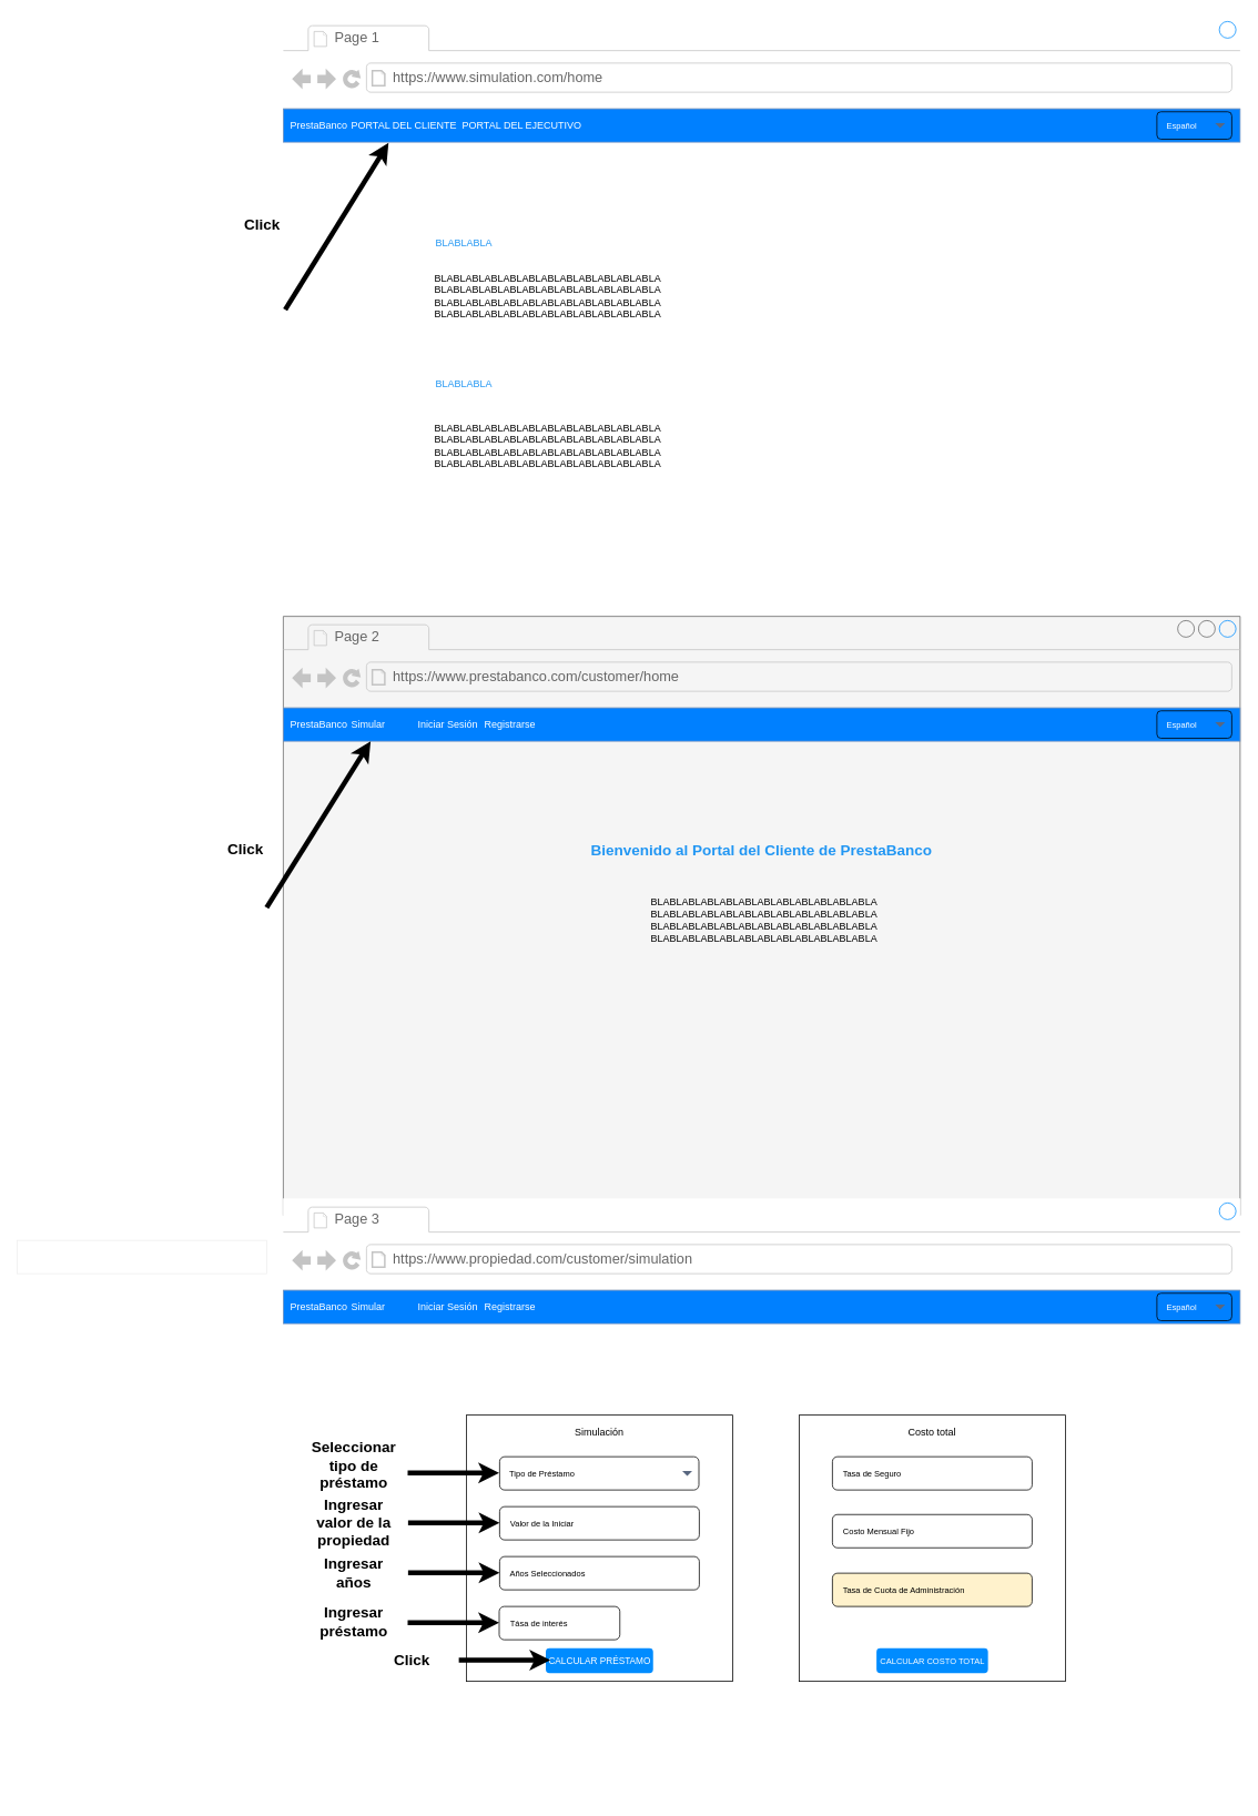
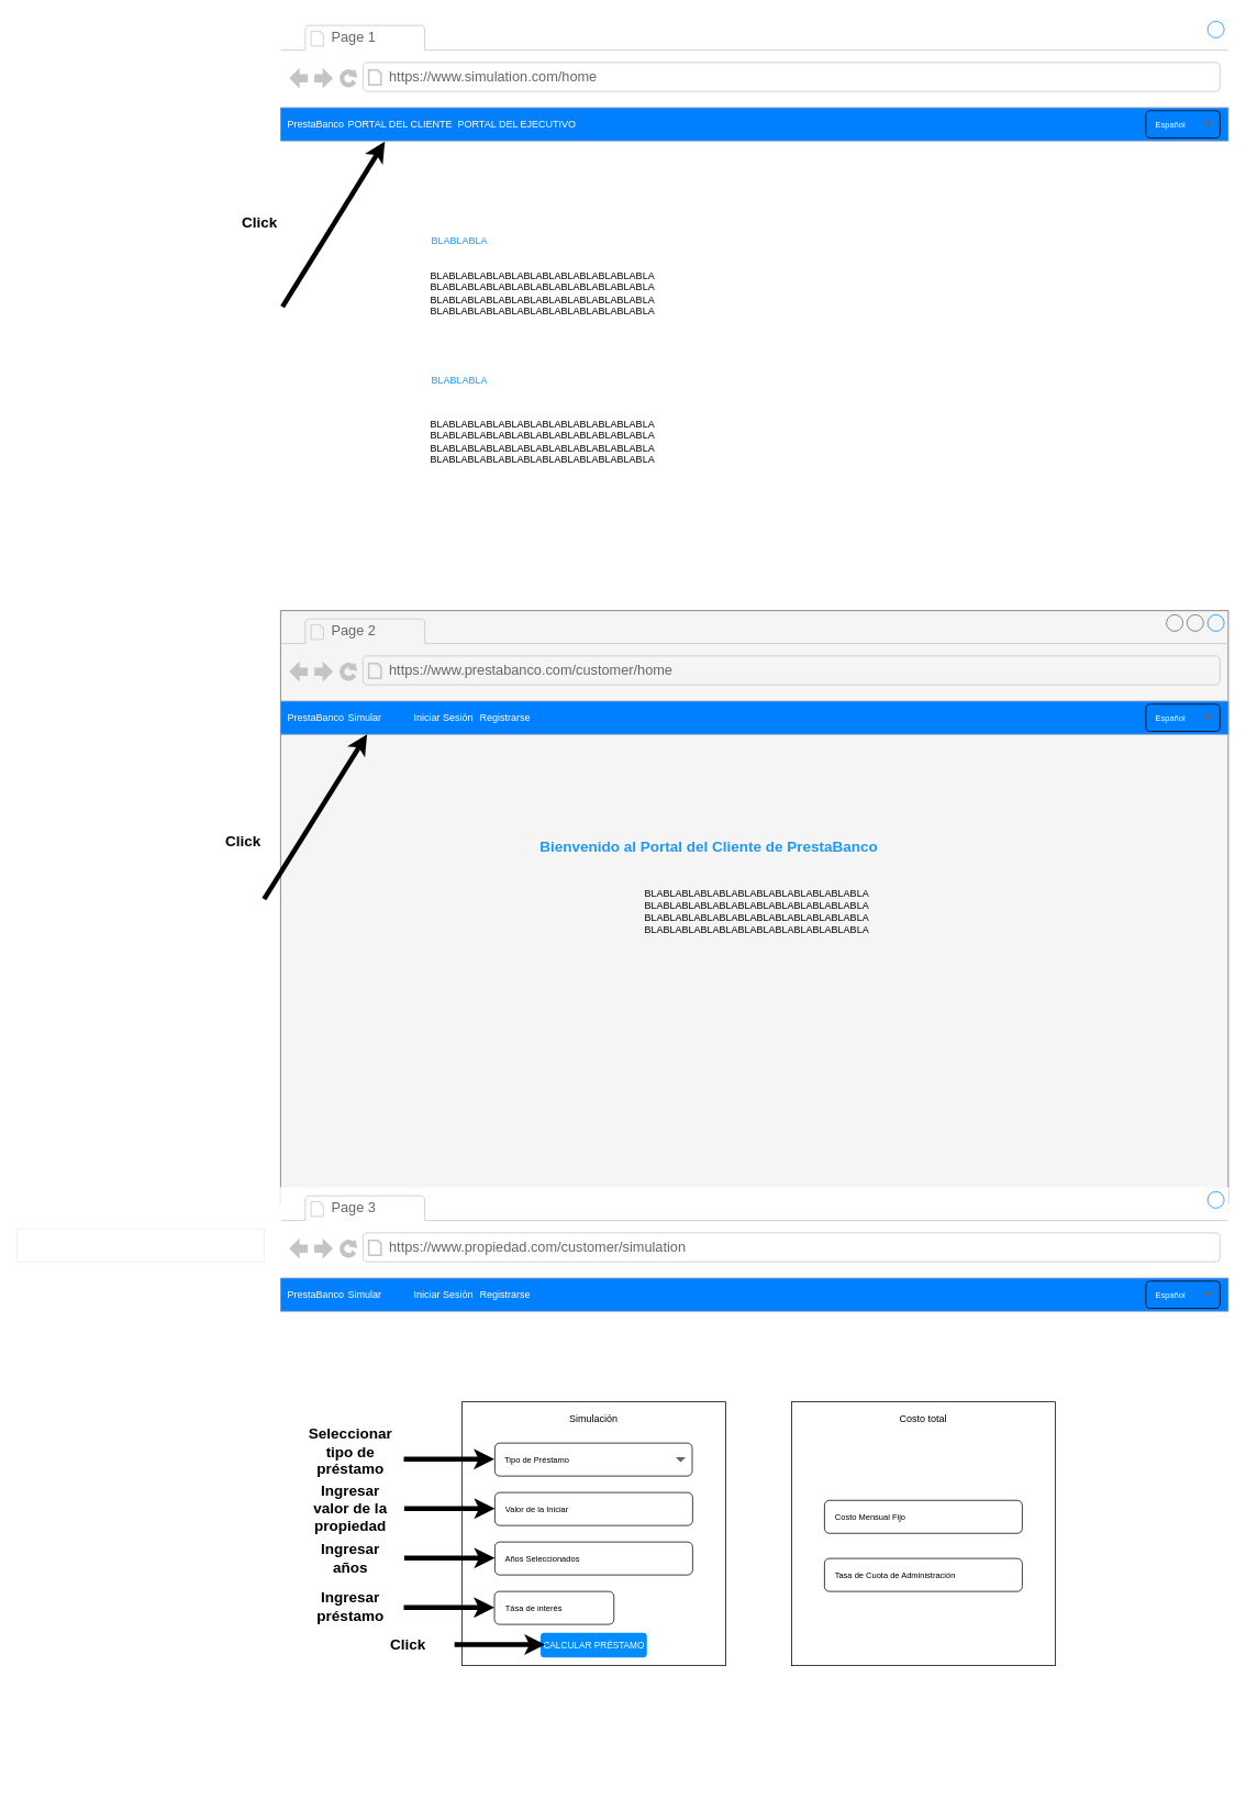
  <mxCell id="0" />
  <mxCell id="1" parent="0" />
  <mxCell id="2" value="" style="strokeWidth=1;shadow=0;dashed=0;align=center;html=1;shape=mxgraph.mockup.containers.browserWindow;rSize=0;strokeColor2=#008cff;strokeColor3=#c4c4c4;mainText=,;recursiveResize=0;strokeColor=#FFFFFF;fontColor=#FFFFFF;" parent="1" vertex="1"><mxGeometry y="20" width="1150" height="720" as="geometry" x="340" /></mxCell>
  <mxCell id="3" value="Page 1" style="strokeWidth=1;shadow=0;dashed=0;align=center;html=1;shape=mxgraph.mockup.containers.anchor;fontSize=17;fontColor=#666666;align=left;" parent="2" vertex="1"><mxGeometry x="60" y="12" width="110" height="26" as="geometry" /></mxCell>
  <mxCell id="4" value="https://www.simulation.com/home" style="strokeWidth=1;shadow=0;dashed=0;align=center;html=1;shape=mxgraph.mockup.containers.anchor;rSize=0;fontSize=17;fontColor=#666666;align=left;" parent="2" vertex="1"><mxGeometry x="130" y="60" width="250" height="26" as="geometry" /></mxCell>
  <mxCell id="5" value="&lt;span style=&quot;color: rgb(255, 255, 255);&quot;&gt;&amp;nbsp; PrestaBanco&lt;span style=&quot;white-space: pre;&quot;&gt;&#09;PORTAL DEL CLIENTE&lt;span style=&quot;white-space: pre;&quot;&gt;&#09;&lt;/span&gt;PORTAL DEL EJECUTIVO&lt;/span&gt;&lt;br&gt;&lt;/span&gt;" style="rounded=0;whiteSpace=wrap;html=1;fillColor=light-dark(#0080ff, #1d293b);strokeColor=#6c8ebf;align=left;" parent="2" vertex="1"><mxGeometry y="110" width="1150" height="40" as="geometry" /></mxCell>
  <mxCell id="6" value="BLABLABLA" style="shape=rect;strokeColor=none;fillColor=none;fontSize=12;fontColor=#2196F3;dashed=0;" parent="2" vertex="1"><mxGeometry x="180" y="420" width="75" height="40" as="geometry" /></mxCell>
  <mxCell id="7" value="BLABLABLA" style="shape=rect;strokeColor=none;fillColor=none;fontSize=12;fontColor=#2196F3;dashed=0;" parent="2" vertex="1"><mxGeometry x="180" y="250" width="75" height="40" as="geometry" /></mxCell>
  <mxCell id="8" value="&lt;div&gt;BLABLABLABLABLABLABLABLABLABLABLABLA&lt;/div&gt;&lt;div&gt;BLABLABLABLABLABLABLABLABLABLABLABLA&lt;/div&gt;&lt;div&gt;BLABLABLABLABLABLABLABLABLABLABLABLA&lt;/div&gt;&lt;div&gt;BLABLABLABLABLABLABLABLABLABLABLABLA&lt;/div&gt;" style="shape=rect;strokeColor=none;fillColor=none;fontSize=12;fontColor=light-dark(#000000,#268BDB);dashed=0;align=left;verticalAlign=top;html=1;" parent="2" vertex="1"><mxGeometry x="180" y="300" width="270" height="110" as="geometry" /></mxCell>
  <mxCell id="9" value="&lt;div&gt;BLABLABLABLABLABLABLABLABLABLABLABLA&lt;/div&gt;&lt;div&gt;BLABLABLABLABLABLABLABLABLABLABLABLA&lt;/div&gt;&lt;div&gt;BLABLABLABLABLABLABLABLABLABLABLABLA&lt;/div&gt;&lt;div&gt;BLABLABLABLABLABLABLABLABLABLABLABLA&lt;/div&gt;" style="shape=rect;strokeColor=none;fillColor=none;fontSize=12;fontColor=light-dark(#000000,#268BDB);dashed=0;align=left;verticalAlign=top;html=1;" parent="2" vertex="1"><mxGeometry x="180" y="480" width="270" height="110" as="geometry" /></mxCell>
  <mxCell id="10" value="" style="endArrow=classic;html=1;rounded=0;entryX=0.11;entryY=1.025;entryDx=0;entryDy=0;entryPerimeter=0;fontStyle=0;strokeWidth=6;exitX=0.002;exitY=0.488;exitDx=0;exitDy=0;exitPerimeter=0;" parent="2" source="2" target="5" edge="1"><mxGeometry width="50" height="50" relative="1" as="geometry"><mxPoint x="-160" y="250" as="sourcePoint" /><mxPoint x="-130" y="190" as="targetPoint" /></mxGeometry></mxCell>
  <mxCell id="11" value="Español" style="rounded=1;html=1;align=left;fontSize=10;spacingLeft=10;fillColor=none;fontColor=#FFFFFF;" parent="2" vertex="1"><mxGeometry x="1050" y="113.5" width="90" height="33" as="geometry" /></mxCell>
  <mxCell id="12" value="" style="shape=triangle;direction=south;fillColor=#596780;strokeColor=none;html=1" parent="11" vertex="1"><mxGeometry x="1" y="0.5" width="12" height="6" relative="1" as="geometry"><mxPoint x="-20" y="-3" as="offset" /></mxGeometry></mxCell>
  <mxCell id="13" value="" style="shape=rect;fillColor=#ffffff;strokeColor=#eeeeee;shadow=0;fontSize=13;fontColor=#0066CC;" parent="1" vertex="1"><mxGeometry x="20" y="1490" width="300" height="40" as="geometry" /></mxCell>
  <mxCell id="14" value="" style="strokeWidth=1;shadow=0;dashed=0;align=center;html=1;shape=mxgraph.mockup.containers.browserWindow;rSize=0;strokeColor2=#008cff;strokeColor3=#c4c4c4;mainText=,;recursiveResize=0;fillColor=#f5f5f5;fontColor=#333333;strokeColor=#666666;fontSize=18;" parent="1" vertex="1"><mxGeometry y="740" width="1150" height="720" as="geometry" x="340" /></mxCell>
  <mxCell id="15" value="Page 2" style="strokeWidth=1;shadow=0;dashed=0;align=center;html=1;shape=mxgraph.mockup.containers.anchor;fontSize=17;fontColor=#666666;align=left;" parent="14" vertex="1"><mxGeometry x="60" y="12" width="110" height="26" as="geometry" /></mxCell>
  <mxCell id="16" value="https://www.prestabanco.com/customer/home" style="strokeWidth=1;shadow=0;dashed=0;align=center;html=1;shape=mxgraph.mockup.containers.anchor;rSize=0;fontSize=17;fontColor=#666666;align=left;" parent="14" vertex="1"><mxGeometry x="130" y="60" width="340" height="26" as="geometry" /></mxCell>
  <mxCell id="17" value="&lt;span style=&quot;color: rgb(255, 255, 255);&quot;&gt;&amp;nbsp; PrestaBanco&lt;span style=&quot;white-space: pre;&quot;&gt;&#09;Simular&lt;span style=&quot;white-space: pre;&quot;&gt;&#09;&lt;/span&gt;&lt;span style=&quot;white-space: pre;&quot;&gt;&#09;&lt;/span&gt;Iniciar Sesión&lt;span style=&quot;white-space: pre;&quot;&gt;&#09;&lt;/span&gt;Registrarse&lt;/span&gt; &lt;br&gt;&lt;/span&gt;" style="rounded=0;whiteSpace=wrap;html=1;fillColor=light-dark(#0080ff, #1d293b);strokeColor=#6c8ebf;align=left;" parent="14" vertex="1"><mxGeometry y="110" width="1150" height="40" as="geometry" /></mxCell>
- <mxCell id="18" value="Bienvenido al Portal del Cliente de PrestaBanco" style="shape=rect;strokeColor=none;fillColor=none;fontSize=18;fontColor=#2196F3;dashed=0;fontStyle=1" parent="14" vertex="1"><mxGeometry x="365" y="250" width="420" height="60" as="geometry" /></mxCell>
+ <mxCell id="18" value="Bienvenido al Portal del Cliente de PrestaBanco" style="shape=rect;strokeColor=none;fillColor=none;fontSize=18;fontColor=#2196F3;dashed=0;fontStyle=1" parent="14" vertex="1"><mxGeometry x="310" y="255" width="420" height="60" as="geometry" /></mxCell>
  <mxCell id="19" value="" style="endArrow=classic;html=1;rounded=0;entryX=0.11;entryY=1.025;entryDx=0;entryDy=0;entryPerimeter=0;fontStyle=0;strokeWidth=6;exitX=0.002;exitY=0.488;exitDx=0;exitDy=0;exitPerimeter=0;" parent="14" edge="1"><mxGeometry width="50" height="50" relative="1" as="geometry"><mxPoint x="-20" y="350" as="sourcePoint" /><mxPoint x="105" y="150" as="targetPoint" /></mxGeometry></mxCell>
  <mxCell id="20" value="&lt;div&gt;BLABLABLABLABLABLABLABLABLABLABLABLA&lt;/div&gt;&lt;div&gt;BLABLABLABLABLABLABLABLABLABLABLABLA&lt;/div&gt;&lt;div&gt;BLABLABLABLABLABLABLABLABLABLABLABLA&lt;/div&gt;&lt;div&gt;BLABLABLABLABLABLABLABLABLABLABLABLA&lt;/div&gt;" style="shape=rect;strokeColor=none;fillColor=none;fontSize=12;fontColor=light-dark(#000000,#268BDB);dashed=0;align=left;verticalAlign=top;html=1;" parent="14" vertex="1"><mxGeometry x="440" y="330" width="270" height="110" as="geometry" /></mxCell>
  <mxCell id="21" value="Español" style="rounded=1;html=1;align=left;fontSize=10;spacingLeft=10;fillColor=none;fontColor=#FFFFFF;" parent="14" vertex="1"><mxGeometry x="1050" y="113.5" width="90" height="33" as="geometry" /></mxCell>
  <mxCell id="22" value="" style="shape=triangle;direction=south;fillColor=#596780;strokeColor=none;html=1" parent="21" vertex="1"><mxGeometry x="1" y="0.5" width="12" height="6" relative="1" as="geometry"><mxPoint x="-20" y="-3" as="offset" /></mxGeometry></mxCell>
  <mxCell id="23" value="" style="strokeWidth=1;shadow=0;dashed=0;align=center;html=1;shape=mxgraph.mockup.containers.browserWindow;rSize=0;strokeColor2=#008cff;strokeColor3=#c4c4c4;mainText=,;recursiveResize=0;strokeColor=#FFFFFF;fontColor=#FFFFFF;" parent="1" vertex="1"><mxGeometry y="1440" width="1150" height="720" as="geometry" x="340" /></mxCell>
  <mxCell id="24" value="Page 3" style="strokeWidth=1;shadow=0;dashed=0;align=center;html=1;shape=mxgraph.mockup.containers.anchor;fontSize=17;fontColor=#666666;align=left;" parent="23" vertex="1"><mxGeometry x="60" y="12" width="110" height="26" as="geometry" /></mxCell>
  <mxCell id="25" value="https://www.propiedad.com/customer/simulation" style="strokeWidth=1;shadow=0;dashed=0;align=center;html=1;shape=mxgraph.mockup.containers.anchor;rSize=0;fontSize=17;fontColor=#666666;align=left;" parent="23" vertex="1"><mxGeometry x="130" y="60" width="370" height="26" as="geometry" /></mxCell>
  <mxCell id="26" value="&lt;span style=&quot;color: rgb(255, 255, 255);&quot;&gt;&amp;nbsp; &lt;/span&gt;&lt;span style=&quot;color: rgb(255, 255, 255);&quot;&gt;PrestaBanco&lt;span style=&quot;white-space: pre;&quot;&gt;&#09;Simular&lt;span style=&quot;white-space: pre;&quot;&gt;&#09;&lt;/span&gt;&lt;span style=&quot;white-space: pre;&quot;&gt;&#09;&lt;/span&gt;Iniciar Sesión&lt;span style=&quot;white-space: pre;&quot;&gt;&#09;&lt;/span&gt;Registrarse&lt;/span&gt; &lt;/span&gt;" style="rounded=0;whiteSpace=wrap;html=1;fillColor=light-dark(#0080ff, #1d293b);strokeColor=#6c8ebf;align=left;" parent="23" vertex="1"><mxGeometry y="110" width="1150" height="40" as="geometry" /></mxCell>
  <mxCell id="27" value="" style="whiteSpace=wrap;html=1;aspect=fixed;rounded=0;glass=0;shadow=0;" parent="23" vertex="1"><mxGeometry x="220" y="260" width="320" height="320" as="geometry" /></mxCell>
  <mxCell id="28" value="Simulación" style="shape=rect;strokeColor=none;fillColor=none;fontSize=12;fontColor=#000000;dashed=0;" parent="23" vertex="1"><mxGeometry x="342.5" y="260" width="75" height="40" as="geometry" /></mxCell>
  <mxCell id="29" value="" style="whiteSpace=wrap;html=1;aspect=fixed;rounded=0;glass=0;" parent="23" vertex="1"><mxGeometry x="620" y="260" width="320" height="320" as="geometry" /></mxCell>
  <mxCell id="30" value="Costo total" style="shape=rect;strokeColor=none;fillColor=none;fontSize=12;fontColor=#000000;dashed=0;" parent="23" vertex="1"><mxGeometry x="742.5" y="260" width="75" height="40" as="geometry" /></mxCell>
  <mxCell id="31" value="&lt;div&gt;&lt;font style=&quot;font-size: 11px;&quot;&gt;&lt;font style=&quot;font-size: 10px;&quot;&gt;&amp;nbsp;&amp;nbsp;&amp;nbsp; Valor de la Iniciar&lt;/font&gt;&lt;br&gt;&lt;/font&gt;&lt;/div&gt;" style="rounded=1;whiteSpace=wrap;html=1;align=left;" parent="23" vertex="1"><mxGeometry x="260" y="370" width="240" height="40" as="geometry" /></mxCell>
  <mxCell id="32" value="Tipo de Préstamo" style="rounded=1;html=1;align=left;fontSize=10;spacingLeft=10" parent="23" vertex="1"><mxGeometry x="260" y="310" width="239.5" height="40" as="geometry" /></mxCell>
  <mxCell id="33" value="" style="shape=triangle;direction=south;fillColor=#596780;strokeColor=none;html=1" parent="32" vertex="1"><mxGeometry x="1" y="0.5" width="12" height="6" relative="1" as="geometry"><mxPoint x="-20" y="-3" as="offset" /></mxGeometry></mxCell>
  <mxCell id="34" value="&lt;div&gt;&lt;font style=&quot;font-size: 11px;&quot;&gt;&lt;font style=&quot;font-size: 10px;&quot;&gt;&amp;nbsp;&amp;nbsp;&amp;nbsp; Años Seleccionados&lt;/font&gt;&lt;br&gt;&lt;/font&gt;&lt;/div&gt;" style="rounded=1;whiteSpace=wrap;html=1;align=left;" parent="23" vertex="1"><mxGeometry x="260" y="430" width="240" height="40" as="geometry" /></mxCell>
  <mxCell id="35" value="&lt;div&gt;&lt;font style=&quot;font-size: 11px;&quot;&gt;&lt;font style=&quot;font-size: 10px;&quot;&gt;&amp;nbsp;&amp;nbsp;&amp;nbsp; Tása de interés&lt;/font&gt;&lt;br&gt;&lt;/font&gt;&lt;/div&gt;" style="rounded=1;whiteSpace=wrap;html=1;align=left;" parent="23" vertex="1"><mxGeometry x="259.5" y="490" width="145" height="40" as="geometry" /></mxCell>
- <mxCell id="36" value="&lt;font style=&quot;font-size: 10px;&quot;&gt;CALCULAR COSTO TOTAL&lt;/font&gt;" style="rounded=1;align=center;strokeColor=none;html=1;fontColor=#ffffff;fontSize=12;fillColor=#008CFF;" parent="23" vertex="1"><mxGeometry x="713" y="540" width="134" height="30" as="geometry" /></mxCell>
- <mxCell id="37" value="&lt;div&gt;&lt;font style=&quot;font-size: 11px;&quot;&gt;&lt;font style=&quot;font-size: 10px;&quot;&gt;&amp;nbsp;&amp;nbsp;&amp;nbsp; Tasa de Seguro&lt;/font&gt;&lt;br&gt;&lt;/font&gt;&lt;/div&gt;" style="rounded=1;whiteSpace=wrap;html=1;align=left;" parent="23" vertex="1"><mxGeometry x="660" y="310" width="240" height="40" as="geometry" /></mxCell>
  <mxCell id="38" value="&lt;div&gt;&lt;font style=&quot;font-size: 11px;&quot;&gt;&lt;font style=&quot;font-size: 10px;&quot;&gt;&amp;nbsp;&amp;nbsp;&amp;nbsp; Costo Mensual Fijo&lt;/font&gt;&lt;br&gt;&lt;/font&gt;&lt;/div&gt;" style="rounded=1;whiteSpace=wrap;html=1;align=left;" parent="23" vertex="1"><mxGeometry x="660" y="379.5" width="240" height="40" as="geometry" /></mxCell>
- <mxCell id="39" value="&lt;div&gt;&lt;font style=&quot;font-size: 11px;&quot;&gt;&lt;font style=&quot;font-size: 10px;&quot;&gt;&amp;nbsp;&amp;nbsp;&amp;nbsp; Tasa de Cuota de Administración&lt;/font&gt;&lt;br&gt;&lt;/font&gt;&lt;/div&gt;" style="rounded=1;whiteSpace=wrap;html=1;align=left;fillColor=#fff2cc;" parent="23" vertex="1"><mxGeometry x="660" y="450" width="240" height="40" as="geometry" /></mxCell>
+ <mxCell id="39" value="&lt;div&gt;&lt;font style=&quot;font-size: 11px;&quot;&gt;&lt;font style=&quot;font-size: 10px;&quot;&gt;&amp;nbsp;&amp;nbsp;&amp;nbsp; Tasa de Cuota de Administración&lt;/font&gt;&lt;br&gt;&lt;/font&gt;&lt;/div&gt;" style="rounded=1;whiteSpace=wrap;html=1;align=left;" parent="23" vertex="1"><mxGeometry x="660" y="450" width="240" height="40" as="geometry" /></mxCell>
  <mxCell id="40" value="&lt;font style=&quot;font-size: 11px;&quot;&gt;CALCULAR PRÉSTAMO&lt;/font&gt;" style="rounded=1;align=center;strokeColor=none;html=1;fontColor=#ffffff;fontSize=12;fillColor=#008CFF;" parent="23" vertex="1"><mxGeometry x="315.5" y="540" width="129" height="30" as="geometry" /></mxCell>
  <mxCell id="41" value="" style="endArrow=classic;html=1;rounded=0;entryX=0.11;entryY=1.025;entryDx=0;entryDy=0;entryPerimeter=0;fontStyle=0;strokeWidth=6;" parent="23" edge="1"><mxGeometry width="50" height="50" relative="1" as="geometry"><mxPoint x="149.5" y="329.5" as="sourcePoint" /><mxPoint x="259.5" y="329.5" as="targetPoint" /></mxGeometry></mxCell>
  <mxCell id="42" value="" style="endArrow=classic;html=1;rounded=0;entryX=0.11;entryY=1.025;entryDx=0;entryDy=0;entryPerimeter=0;fontStyle=0;strokeWidth=6;" parent="23" edge="1"><mxGeometry width="50" height="50" relative="1" as="geometry"><mxPoint x="150" y="389.5" as="sourcePoint" /><mxPoint x="260" y="389.5" as="targetPoint" /></mxGeometry></mxCell>
  <mxCell id="43" value="" style="endArrow=classic;html=1;rounded=0;entryX=0.11;entryY=1.025;entryDx=0;entryDy=0;entryPerimeter=0;fontStyle=0;strokeWidth=6;" parent="23" edge="1"><mxGeometry width="50" height="50" relative="1" as="geometry"><mxPoint x="150" y="449.5" as="sourcePoint" /><mxPoint x="260" y="449.5" as="targetPoint" /></mxGeometry></mxCell>
  <mxCell id="44" value="" style="endArrow=classic;html=1;rounded=0;entryX=0.11;entryY=1.025;entryDx=0;entryDy=0;entryPerimeter=0;fontStyle=0;strokeWidth=6;" parent="23" edge="1"><mxGeometry width="50" height="50" relative="1" as="geometry"><mxPoint x="149.5" y="509.5" as="sourcePoint" /><mxPoint x="259.5" y="509.5" as="targetPoint" /></mxGeometry></mxCell>
  <mxCell id="45" value="" style="endArrow=classic;html=1;rounded=0;entryX=0.11;entryY=1.025;entryDx=0;entryDy=0;entryPerimeter=0;fontStyle=0;strokeWidth=6;" parent="23" edge="1"><mxGeometry width="50" height="50" relative="1" as="geometry"><mxPoint x="211" y="554.5" as="sourcePoint" /><mxPoint x="321" y="554.5" as="targetPoint" /></mxGeometry></mxCell>
  <mxCell id="46" value="Seleccionar tipo de préstamo" style="text;html=1;align=center;verticalAlign=middle;whiteSpace=wrap;rounded=0;fontStyle=1;fontSize=18;" parent="23" vertex="1"><mxGeometry x="30" y="291" width="110" height="59" as="geometry" /></mxCell>
  <mxCell id="47" value="Ingresar valor de la propiedad" style="text;html=1;align=center;verticalAlign=middle;whiteSpace=wrap;rounded=0;fontStyle=1;fontSize=18;" parent="23" vertex="1"><mxGeometry x="30" y="360.5" width="110" height="59" as="geometry" /></mxCell>
  <mxCell id="48" value="Ingresar años" style="text;html=1;align=center;verticalAlign=middle;whiteSpace=wrap;rounded=0;fontStyle=1;fontSize=18;" parent="23" vertex="1"><mxGeometry x="30" y="420.5" width="110" height="59" as="geometry" /></mxCell>
  <mxCell id="49" value="Ingresar préstamo" style="text;html=1;align=center;verticalAlign=middle;whiteSpace=wrap;rounded=0;fontStyle=1;fontSize=18;" parent="23" vertex="1"><mxGeometry x="30" y="479.5" width="110" height="59" as="geometry" /></mxCell>
  <mxCell id="50" value="Click" style="text;html=1;align=center;verticalAlign=middle;whiteSpace=wrap;rounded=0;fontStyle=1;fontSize=18;" parent="23" vertex="1"><mxGeometry x="100" y="525.5" width="110" height="59" as="geometry" /></mxCell>
  <mxCell id="51" value="Español" style="rounded=1;html=1;align=left;fontSize=10;spacingLeft=10;fillColor=none;fontColor=#FFFFFF;" parent="23" vertex="1"><mxGeometry x="1050" y="113.5" width="90" height="33" as="geometry" /></mxCell>
  <mxCell id="52" value="" style="shape=triangle;direction=south;fillColor=#596780;strokeColor=none;html=1" parent="51" vertex="1"><mxGeometry x="1" y="0.5" width="12" height="6" relative="1" as="geometry"><mxPoint x="-20" y="-3" as="offset" /></mxGeometry></mxCell>
  <mxCell id="53" value="Click" style="text;html=1;align=center;verticalAlign=middle;whiteSpace=wrap;rounded=0;fontStyle=1;fontSize=18;" parent="1" vertex="1"><mxGeometry x="240" y="990" width="110" height="59" as="geometry" /></mxCell>
  <mxCell id="54" value="Click" style="text;html=1;align=center;verticalAlign=middle;whiteSpace=wrap;rounded=0;fontStyle=1;fontSize=18;" parent="1" vertex="1"><mxGeometry x="260" y="240" width="110" height="59" as="geometry" /></mxCell>
